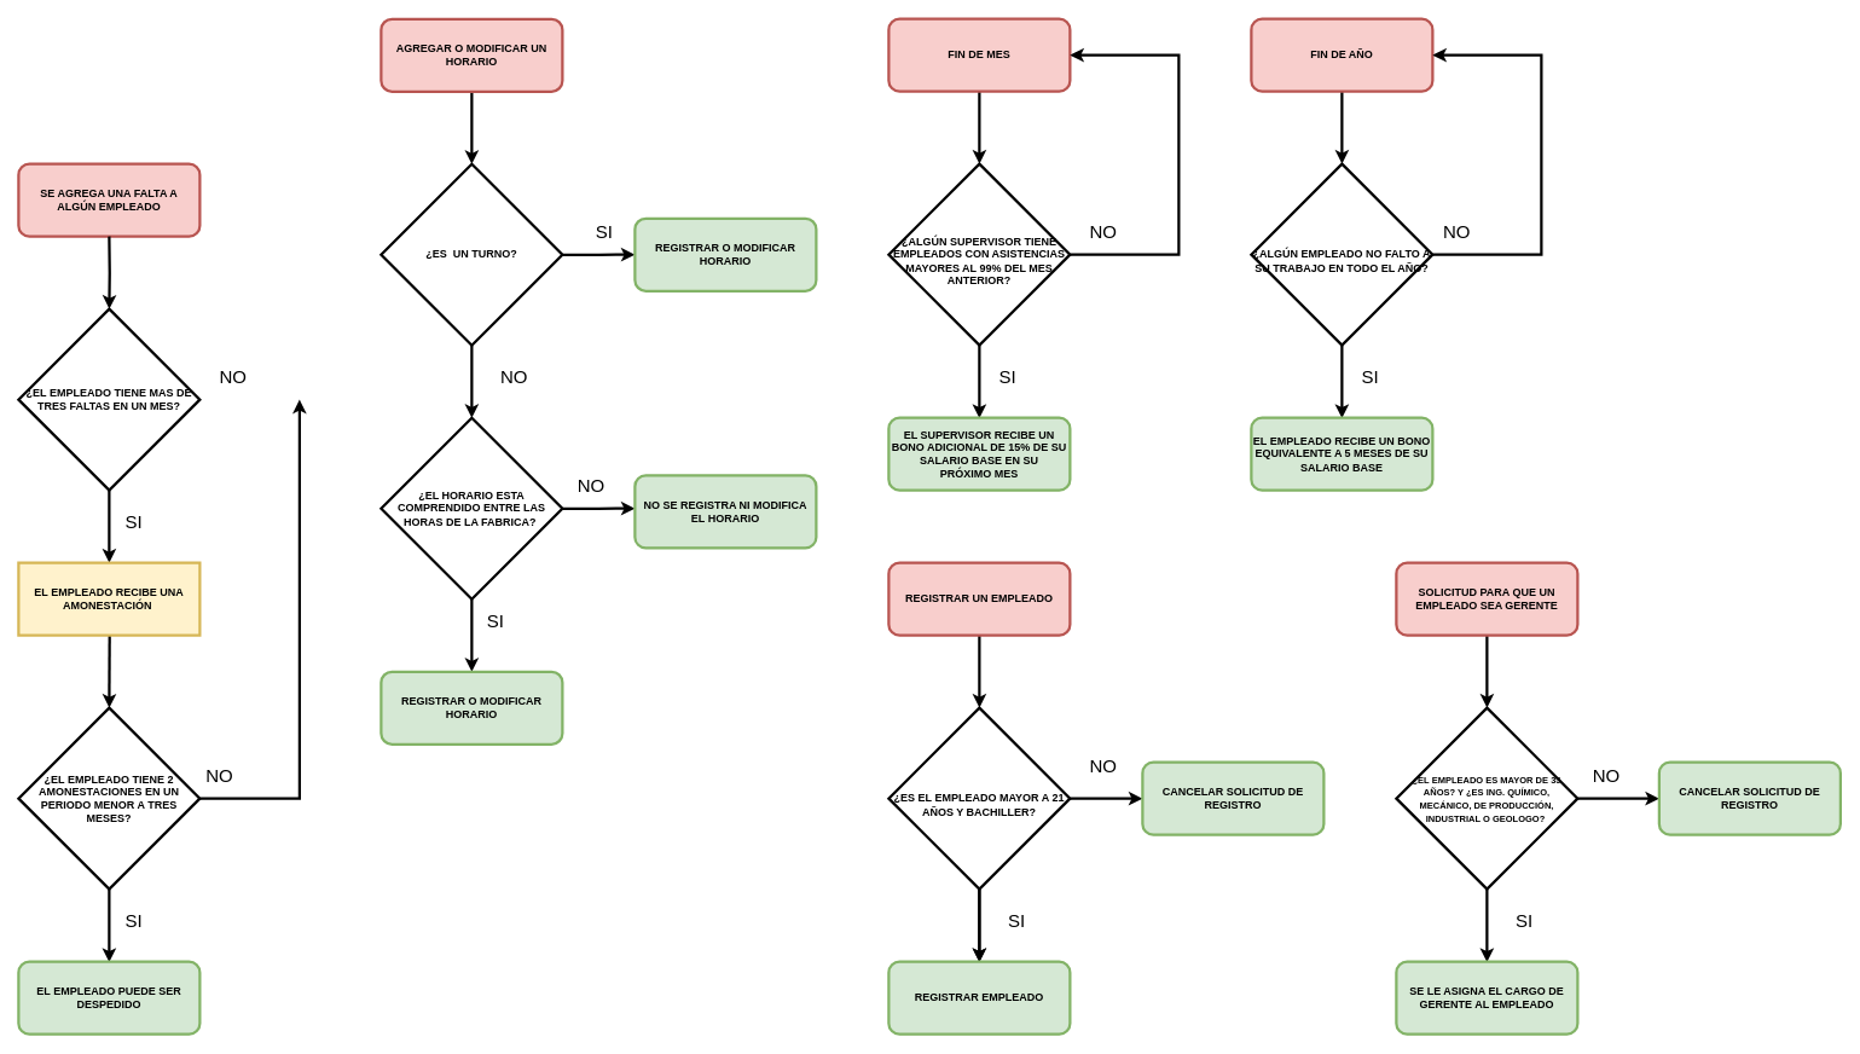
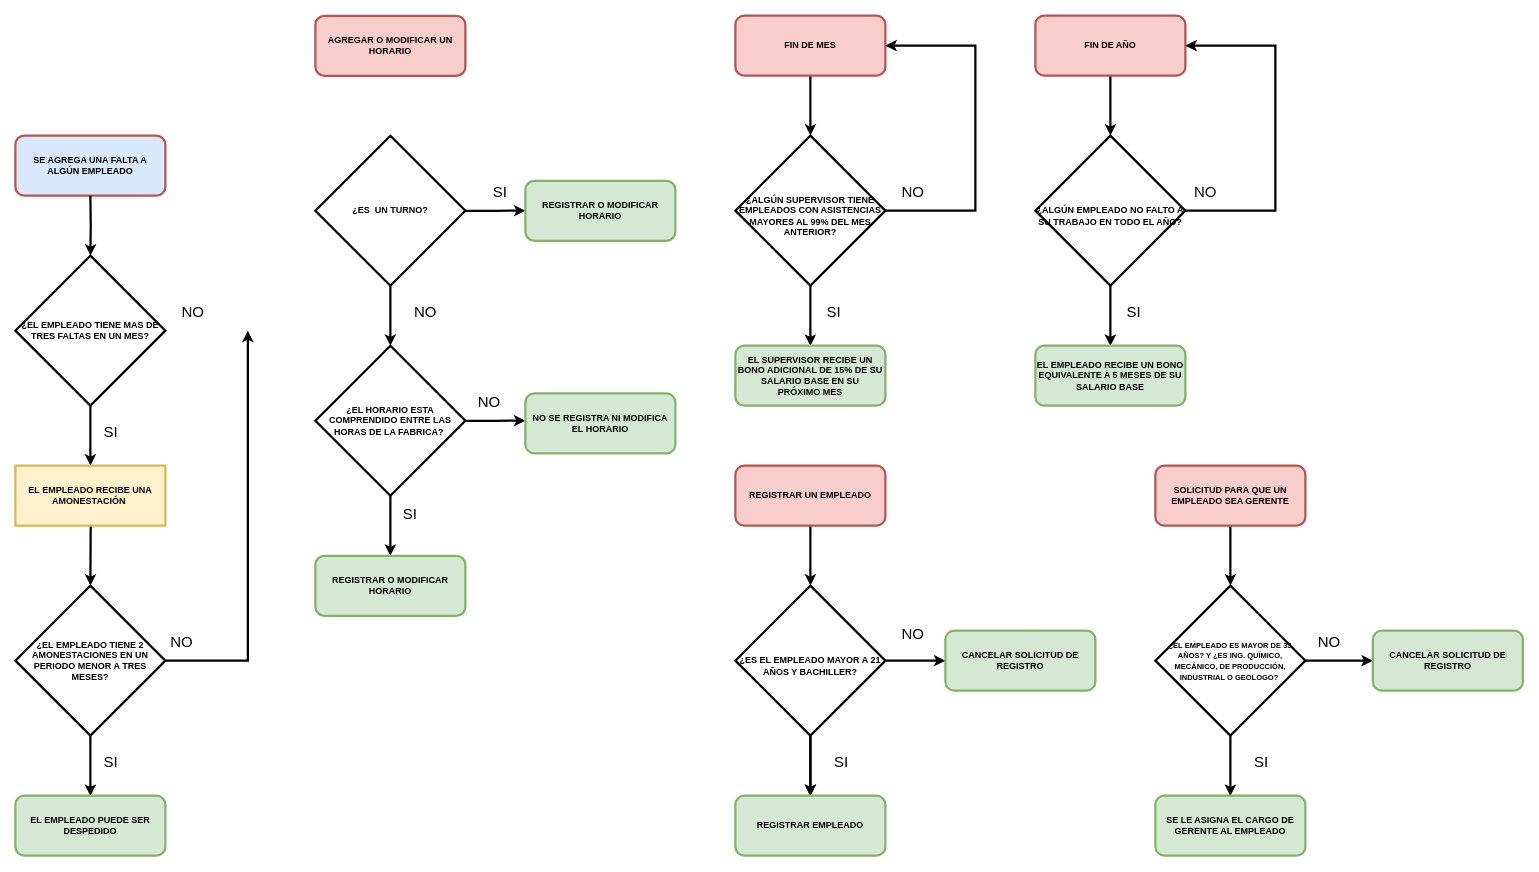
  <mxCell id="0" />
  <mxCell id="1" parent="0" />
- <mxCell id="2" value="&lt;b&gt;SE AGREGA UNA FALTA A ALGÚN&amp;nbsp;EMPLEADO&lt;/b&gt;" style="rounded=1;whiteSpace=wrap;html=1;fillColor=#f8cecc;strokeColor=#b85450;strokeWidth=3;" vertex="1" parent="1"><mxGeometry x="20" y="180" width="200" height="80" as="geometry" /></mxCell>
+ <mxCell id="2" value="&lt;b&gt;SE AGREGA UNA FALTA A ALGÚN&amp;nbsp;EMPLEADO&lt;/b&gt;" style="rounded=1;whiteSpace=wrap;html=1;fillColor=#dae8fc;strokeColor=#b85450;strokeWidth=3;" vertex="1" parent="1"><mxGeometry x="20" y="180" width="200" height="80" as="geometry" /></mxCell>
  <mxCell id="3" value="" style="edgeStyle=orthogonalEdgeStyle;rounded=0;orthogonalLoop=1;jettySize=auto;html=1;strokeWidth=3;" edge="1" parent="1" target="5"><mxGeometry relative="1" as="geometry"><mxPoint x="120" y="260" as="sourcePoint" /></mxGeometry></mxCell>
  <mxCell id="4" value="" style="edgeStyle=orthogonalEdgeStyle;rounded=0;orthogonalLoop=1;jettySize=auto;html=1;strokeWidth=3;" edge="1" parent="1" source="5"><mxGeometry relative="1" as="geometry"><mxPoint x="120" y="620" as="targetPoint" /></mxGeometry></mxCell>
  <mxCell id="5" value="&lt;b&gt;¿EL EMPLEADO TIENE MAS DE TRES FALTAS EN UN MES?&lt;/b&gt;" style="rhombus;whiteSpace=wrap;html=1;strokeWidth=3;" vertex="1" parent="1"><mxGeometry x="20" y="340" width="200" height="200" as="geometry" /></mxCell>
  <mxCell id="6" value="&lt;font style=&quot;font-size: 20px&quot;&gt;SI&lt;/font&gt;" style="text;html=1;resizable=0;points=[];autosize=1;align=left;verticalAlign=top;spacingTop=-4;strokeWidth=3;" vertex="1" parent="1"><mxGeometry x="136" y="560" width="30" height="20" as="geometry" /></mxCell>
  <mxCell id="7" value="" style="edgeStyle=elbowEdgeStyle;rounded=0;orthogonalLoop=1;jettySize=auto;html=1;strokeWidth=3;" edge="1" parent="1"><mxGeometry relative="1" as="geometry"><mxPoint x="120.429" y="700" as="sourcePoint" /><mxPoint x="120.429" y="780" as="targetPoint" /></mxGeometry></mxCell>
  <mxCell id="8" value="&lt;font style=&quot;font-size: 20px&quot;&gt;NO&lt;/font&gt;" style="text;html=1;resizable=0;points=[];autosize=1;align=left;verticalAlign=top;spacingTop=-4;strokeWidth=3;" vertex="1" parent="1"><mxGeometry x="240" y="400" width="50" height="20" as="geometry" /></mxCell>
  <mxCell id="9" value="" style="edgeStyle=elbowEdgeStyle;rounded=0;orthogonalLoop=1;jettySize=auto;html=1;strokeWidth=3;" edge="1" parent="1" source="11"><mxGeometry relative="1" as="geometry"><mxPoint x="330" y="440" as="targetPoint" /><Array as="points"><mxPoint x="330" y="640" /></Array></mxGeometry></mxCell>
  <mxCell id="10" value="" style="edgeStyle=elbowEdgeStyle;rounded=0;orthogonalLoop=1;jettySize=auto;html=1;strokeWidth=3;" edge="1" parent="1" source="11"><mxGeometry relative="1" as="geometry"><mxPoint x="120.429" y="1060.429" as="targetPoint" /></mxGeometry></mxCell>
  <mxCell id="11" value="&lt;b&gt;¿EL EMPLEADO TIENE 2 AMONESTACIONES EN UN PERIODO MENOR A TRES MESES?&lt;/b&gt;" style="rhombus;whiteSpace=wrap;html=1;strokeWidth=3;" vertex="1" parent="1"><mxGeometry x="20" y="780" width="200" height="200" as="geometry" /></mxCell>
  <mxCell id="12" value="&lt;font style=&quot;font-size: 20px&quot;&gt;SI&lt;/font&gt;" style="text;html=1;resizable=0;points=[];autosize=1;align=left;verticalAlign=top;spacingTop=-4;strokeWidth=3;" vertex="1" parent="1"><mxGeometry x="136" y="1000" width="30" height="20" as="geometry" /></mxCell>
  <mxCell id="13" value="&lt;font style=&quot;font-size: 20px&quot;&gt;NO&lt;/font&gt;" style="text;html=1;resizable=0;points=[];autosize=1;align=left;verticalAlign=top;spacingTop=-4;strokeWidth=3;" vertex="1" parent="1"><mxGeometry x="225" y="840" width="50" height="20" as="geometry" /></mxCell>
  <mxCell id="14" value="&lt;font style=&quot;font-size: 12px&quot;&gt;&lt;b&gt;EL EMPLEADO PUEDE SER DESPEDIDO&lt;/b&gt;&lt;/font&gt;" style="rounded=1;whiteSpace=wrap;html=1;fillColor=#d5e8d4;strokeColor=#82b366;strokeWidth=3;" vertex="1" parent="1"><mxGeometry x="20" y="1060" width="200" height="80" as="geometry" /></mxCell>
  <mxCell id="15" value="" style="edgeStyle=elbowEdgeStyle;rounded=0;orthogonalLoop=1;jettySize=auto;html=1;strokeWidth=3;" edge="1" parent="1" source="16" target="19"><mxGeometry relative="1" as="geometry" /></mxCell>
  <mxCell id="16" value="&lt;b&gt;FIN DE MES&lt;/b&gt;" style="rounded=1;whiteSpace=wrap;html=1;fillColor=#f8cecc;strokeColor=#b85450;strokeWidth=3;" vertex="1" parent="1"><mxGeometry x="980" y="20" width="200" height="80" as="geometry" /></mxCell>
  <mxCell id="17" value="" style="edgeStyle=elbowEdgeStyle;rounded=0;orthogonalLoop=1;jettySize=auto;html=1;strokeWidth=3;" edge="1" parent="1" source="19"><mxGeometry relative="1" as="geometry"><mxPoint x="1080.429" y="460.429" as="targetPoint" /></mxGeometry></mxCell>
  <mxCell id="18" value="" style="edgeStyle=elbowEdgeStyle;rounded=0;orthogonalLoop=1;jettySize=auto;html=1;entryX=1;entryY=0.5;entryDx=0;entryDy=0;strokeWidth=3;" edge="1" parent="1" source="19" target="16"><mxGeometry relative="1" as="geometry"><mxPoint x="1340" y="60" as="targetPoint" /><Array as="points"><mxPoint x="1300" y="170" /></Array></mxGeometry></mxCell>
  <mxCell id="19" value="&lt;b&gt;&lt;br&gt;¿ALGÚN&amp;nbsp;SUPERVISOR TIENE EMPLEADOS CON ASISTENCIAS MAYORES AL 99% DEL MES ANTERIOR?&lt;/b&gt;" style="rhombus;whiteSpace=wrap;html=1;strokeWidth=3;" vertex="1" parent="1"><mxGeometry x="980" y="180" width="200" height="200" as="geometry" /></mxCell>
  <mxCell id="20" value="&lt;font style=&quot;font-size: 20px&quot;&gt;NO&lt;/font&gt;" style="text;html=1;resizable=0;points=[];autosize=1;align=left;verticalAlign=top;spacingTop=-4;strokeWidth=3;" vertex="1" parent="1"><mxGeometry x="1200" y="240" width="50" height="20" as="geometry" /></mxCell>
  <mxCell id="21" value="&lt;font style=&quot;font-size: 20px&quot;&gt;SI&lt;/font&gt;" style="text;html=1;resizable=0;points=[];autosize=1;align=left;verticalAlign=top;spacingTop=-4;strokeWidth=3;" vertex="1" parent="1"><mxGeometry x="1100" y="400" width="30" height="20" as="geometry" /></mxCell>
  <mxCell id="22" value="&lt;b&gt;EL SUPERVISOR RECIBE UN BONO ADICIONAL DE 15% DE SU SALARIO BASE EN SU PRÓXIMO&amp;nbsp;MES&lt;/b&gt;" style="rounded=1;whiteSpace=wrap;html=1;fillColor=#d5e8d4;strokeColor=#82b366;strokeWidth=3;" vertex="1" parent="1"><mxGeometry x="980" y="460" width="200" height="80" as="geometry" /></mxCell>
  <mxCell id="23" value="" style="edgeStyle=elbowEdgeStyle;rounded=0;orthogonalLoop=1;jettySize=auto;html=1;strokeWidth=3;" edge="1" parent="1" source="24"><mxGeometry relative="1" as="geometry"><mxPoint x="1480.429" y="180" as="targetPoint" /></mxGeometry></mxCell>
  <mxCell id="24" value="&lt;b&gt;FIN DE AÑO&lt;/b&gt;" style="rounded=1;whiteSpace=wrap;html=1;fillColor=#f8cecc;strokeColor=#b85450;strokeWidth=3;" vertex="1" parent="1"><mxGeometry x="1380" y="20" width="200" height="80" as="geometry" /></mxCell>
  <mxCell id="25" value="" style="edgeStyle=elbowEdgeStyle;rounded=0;orthogonalLoop=1;jettySize=auto;html=1;strokeWidth=3;" edge="1" parent="1" source="27"><mxGeometry relative="1" as="geometry"><mxPoint x="1480.429" y="460.429" as="targetPoint" /></mxGeometry></mxCell>
  <mxCell id="26" value="" style="edgeStyle=elbowEdgeStyle;rounded=0;orthogonalLoop=1;jettySize=auto;html=1;entryX=1;entryY=0.5;entryDx=0;entryDy=0;strokeWidth=3;" edge="1" parent="1" source="27" target="24"><mxGeometry relative="1" as="geometry"><mxPoint x="1770" y="60" as="targetPoint" /><Array as="points"><mxPoint x="1700" y="160" /></Array></mxGeometry></mxCell>
  <mxCell id="27" value="&lt;b&gt;&lt;br&gt;¿ALGÚN&amp;nbsp;EMPLEADO NO FALTO A SU TRABAJO EN TODO EL AÑO?&lt;/b&gt;" style="rhombus;whiteSpace=wrap;html=1;strokeWidth=3;" vertex="1" parent="1"><mxGeometry x="1380" y="180" width="200" height="200" as="geometry" /></mxCell>
  <mxCell id="28" value="&lt;font style=&quot;font-size: 20px&quot;&gt;SI&lt;/font&gt;" style="text;html=1;resizable=0;points=[];autosize=1;align=left;verticalAlign=top;spacingTop=-4;strokeWidth=3;" vertex="1" parent="1"><mxGeometry x="1500" y="400" width="30" height="20" as="geometry" /></mxCell>
  <mxCell id="29" value="&lt;font style=&quot;font-size: 20px&quot;&gt;NO&lt;/font&gt;" style="text;html=1;resizable=0;points=[];autosize=1;align=left;verticalAlign=top;spacingTop=-4;strokeWidth=3;" vertex="1" parent="1"><mxGeometry x="1590" y="240" width="50" height="20" as="geometry" /></mxCell>
  <mxCell id="30" value="&lt;b&gt;EL EMPLEADO RECIBE UN BONO EQUIVALENTE A 5 MESES DE SU SALARIO BASE&lt;/b&gt;" style="rounded=1;whiteSpace=wrap;html=1;fillColor=#d5e8d4;strokeColor=#82b366;strokeWidth=3;" vertex="1" parent="1"><mxGeometry x="1380" y="460" width="200" height="80" as="geometry" /></mxCell>
  <mxCell id="31" value="" style="edgeStyle=elbowEdgeStyle;rounded=0;orthogonalLoop=1;jettySize=auto;html=1;strokeWidth=3;" edge="1" parent="1" source="32"><mxGeometry relative="1" as="geometry"><mxPoint x="1080.429" y="780" as="targetPoint" /></mxGeometry></mxCell>
  <mxCell id="32" value="&lt;b&gt;REGISTRAR UN EMPLEADO&lt;/b&gt;" style="rounded=1;whiteSpace=wrap;html=1;fillColor=#f8cecc;strokeColor=#b85450;strokeWidth=3;" vertex="1" parent="1"><mxGeometry x="980" y="620" width="200" height="80" as="geometry" /></mxCell>
  <mxCell id="33" value="" style="edgeStyle=elbowEdgeStyle;rounded=0;orthogonalLoop=1;jettySize=auto;html=1;strokeWidth=3;" edge="1" parent="1" source="36"><mxGeometry relative="1" as="geometry"><mxPoint x="1080.429" y="1060.429" as="targetPoint" /></mxGeometry></mxCell>
  <mxCell id="34" value="" style="edgeStyle=elbowEdgeStyle;rounded=0;orthogonalLoop=1;jettySize=auto;html=1;strokeWidth=3;" edge="1" parent="1" source="36"><mxGeometry relative="1" as="geometry"><mxPoint x="1080.429" y="1060.429" as="targetPoint" /></mxGeometry></mxCell>
  <mxCell id="35" value="" style="edgeStyle=elbowEdgeStyle;rounded=0;orthogonalLoop=1;jettySize=auto;html=1;strokeWidth=3;" edge="1" parent="1" source="36"><mxGeometry relative="1" as="geometry"><mxPoint x="1260" y="880" as="targetPoint" /></mxGeometry></mxCell>
  <mxCell id="36" value="&lt;b&gt;&lt;br&gt;¿ES EL EMPLEADO MAYOR A 21 AÑOS Y BACHILLER?&lt;/b&gt;" style="rhombus;whiteSpace=wrap;html=1;strokeWidth=3;" vertex="1" parent="1"><mxGeometry x="980" y="780" width="200" height="200" as="geometry" /></mxCell>
  <mxCell id="37" value="&lt;font style=&quot;font-size: 20px&quot;&gt;SI&lt;/font&gt;" style="text;html=1;resizable=0;points=[];autosize=1;align=left;verticalAlign=top;spacingTop=-4;strokeWidth=3;" vertex="1" parent="1"><mxGeometry x="1110" y="1000" width="30" height="20" as="geometry" /></mxCell>
  <mxCell id="38" value="&lt;font style=&quot;font-size: 20px&quot;&gt;NO&lt;/font&gt;" style="text;html=1;resizable=0;points=[];autosize=1;align=left;verticalAlign=top;spacingTop=-4;strokeWidth=3;" vertex="1" parent="1"><mxGeometry x="1200" y="830" width="50" height="20" as="geometry" /></mxCell>
  <mxCell id="39" value="&lt;b&gt;REGISTRAR EMPLEADO&lt;/b&gt;" style="rounded=1;whiteSpace=wrap;html=1;fillColor=#d5e8d4;strokeColor=#82b366;strokeWidth=3;" vertex="1" parent="1"><mxGeometry x="980" y="1060" width="200" height="80" as="geometry" /></mxCell>
  <mxCell id="40" value="&lt;b&gt;CANCELAR SOLICITUD DE REGISTRO&lt;/b&gt;" style="rounded=1;whiteSpace=wrap;html=1;fillColor=#d5e8d4;strokeColor=#82b366;strokeWidth=3;" vertex="1" parent="1"><mxGeometry x="1260" y="840" width="200" height="80" as="geometry" /></mxCell>
  <mxCell id="41" value="" style="edgeStyle=elbowEdgeStyle;rounded=0;orthogonalLoop=1;jettySize=auto;html=1;strokeWidth=3;" edge="1" parent="1" source="42"><mxGeometry relative="1" as="geometry"><mxPoint x="1640.429" y="780" as="targetPoint" /></mxGeometry></mxCell>
  <mxCell id="42" value="&lt;b&gt;SOLICITUD PARA QUE UN EMPLEADO SEA GERENTE&lt;/b&gt;" style="rounded=1;whiteSpace=wrap;html=1;fillColor=#f8cecc;strokeColor=#b85450;strokeWidth=3;" vertex="1" parent="1"><mxGeometry x="1540" y="620" width="200" height="80" as="geometry" /></mxCell>
  <mxCell id="43" value="" style="edgeStyle=elbowEdgeStyle;rounded=0;orthogonalLoop=1;jettySize=auto;html=1;strokeWidth=3;" edge="1" parent="1" source="45"><mxGeometry relative="1" as="geometry"><mxPoint x="1640.429" y="1060.429" as="targetPoint" /></mxGeometry></mxCell>
  <mxCell id="44" value="" style="edgeStyle=elbowEdgeStyle;rounded=0;orthogonalLoop=1;jettySize=auto;html=1;strokeWidth=3;" edge="1" parent="1" source="45"><mxGeometry relative="1" as="geometry"><mxPoint x="1830" y="880" as="targetPoint" /><Array as="points"><mxPoint x="1800" y="880" /></Array></mxGeometry></mxCell>
  <mxCell id="45" value="&lt;b&gt;&lt;font style=&quot;font-size: 10px&quot;&gt;¿EL EMPLEADO ES MAYOR DE 35 AÑOS? Y ¿ES ING. QUÍMICO, MECÁNICO, DE PRODUCCIÓN, INDUSTRIAL O GEOLOGO?&amp;nbsp;&lt;/font&gt;&lt;/b&gt;" style="rhombus;whiteSpace=wrap;html=1;strokeWidth=3;" vertex="1" parent="1"><mxGeometry x="1540" y="780" width="200" height="200" as="geometry" /></mxCell>
  <mxCell id="46" value="&lt;font style=&quot;font-size: 20px&quot;&gt;SI&lt;/font&gt;" style="text;html=1;resizable=0;points=[];autosize=1;align=left;verticalAlign=top;spacingTop=-4;strokeWidth=3;" vertex="1" parent="1"><mxGeometry x="1670" y="1000" width="30" height="20" as="geometry" /></mxCell>
  <mxCell id="47" value="&lt;font style=&quot;font-size: 20px&quot;&gt;NO&lt;/font&gt;" style="text;html=1;resizable=0;points=[];autosize=1;align=left;verticalAlign=top;spacingTop=-4;strokeWidth=3;" vertex="1" parent="1"><mxGeometry x="1755" y="840" width="50" height="20" as="geometry" /></mxCell>
  <mxCell id="48" value="&lt;b&gt;SE LE ASIGNA EL CARGO DE GERENTE AL EMPLEADO&lt;/b&gt;" style="rounded=1;whiteSpace=wrap;html=1;fillColor=#d5e8d4;strokeColor=#82b366;strokeWidth=3;" vertex="1" parent="1"><mxGeometry x="1540" y="1060" width="200" height="80" as="geometry" /></mxCell>
- <mxCell id="49" value="" style="edgeStyle=elbowEdgeStyle;rounded=0;orthogonalLoop=1;jettySize=auto;html=1;entryX=0.5;entryY=0;entryDx=0;entryDy=0;strokeWidth=3;" edge="1" parent="1" source="50" target="53"><mxGeometry relative="1" as="geometry"><mxPoint x="530.429" y="180.214" as="targetPoint" /><Array as="points"><mxPoint x="520" y="120.214" /></Array></mxGeometry></mxCell>
  <mxCell id="50" value="&lt;b&gt;AGREGAR O MODIFICAR UN HORARIO&lt;/b&gt;" style="rounded=1;whiteSpace=wrap;html=1;fillColor=#f8cecc;strokeColor=#b85450;strokeWidth=3;" vertex="1" parent="1"><mxGeometry x="420" y="20.214" width="200" height="80" as="geometry" /></mxCell>
  <mxCell id="51" value="" style="edgeStyle=elbowEdgeStyle;rounded=0;orthogonalLoop=1;jettySize=auto;html=1;strokeWidth=3;" edge="1" parent="1" source="53" target="56"><mxGeometry relative="1" as="geometry" /></mxCell>
  <mxCell id="52" value="" style="edgeStyle=elbowEdgeStyle;rounded=0;orthogonalLoop=1;jettySize=auto;html=1;strokeWidth=3;" edge="1" parent="1" source="53"><mxGeometry relative="1" as="geometry"><mxPoint x="700" y="280" as="targetPoint" /></mxGeometry></mxCell>
  <mxCell id="53" value="&lt;b&gt;¿ES&amp;nbsp; UN TURNO?&lt;/b&gt;" style="rhombus;whiteSpace=wrap;html=1;strokeWidth=3;" vertex="1" parent="1"><mxGeometry x="420" y="180.214" width="200" height="200" as="geometry" /></mxCell>
  <mxCell id="54" value="" style="edgeStyle=elbowEdgeStyle;rounded=0;orthogonalLoop=1;jettySize=auto;html=1;strokeWidth=3;" edge="1" parent="1" source="56"><mxGeometry relative="1" as="geometry"><mxPoint x="520" y="740.214" as="targetPoint" /><Array as="points"><mxPoint x="520" y="720.214" /><mxPoint x="510" y="710.214" /><mxPoint x="530" y="710.214" /><mxPoint x="520" y="680.214" /></Array></mxGeometry></mxCell>
  <mxCell id="55" value="" style="edgeStyle=elbowEdgeStyle;rounded=0;orthogonalLoop=1;jettySize=auto;html=1;strokeWidth=3;" edge="1" parent="1" source="56"><mxGeometry relative="1" as="geometry"><mxPoint x="700" y="560" as="targetPoint" /></mxGeometry></mxCell>
  <mxCell id="56" value="&lt;b&gt;¿EL HORARIO ESTA COMPRENDIDO ENTRE LAS HORAS DE LA FABRICA?&amp;nbsp;&lt;/b&gt;" style="rhombus;whiteSpace=wrap;html=1;strokeWidth=3;" vertex="1" parent="1"><mxGeometry x="420" y="460.214" width="200" height="200" as="geometry" /></mxCell>
  <mxCell id="57" value="&lt;font style=&quot;font-size: 20px&quot;&gt;SI&lt;/font&gt;" style="text;html=1;resizable=0;points=[];autosize=1;align=left;verticalAlign=top;spacingTop=-4;strokeWidth=3;" vertex="1" parent="1"><mxGeometry x="655" y="240.214" width="30" height="20" as="geometry" /></mxCell>
  <mxCell id="58" value="&lt;b&gt;REGISTRAR O MODIFICAR HORARIO&lt;/b&gt;" style="rounded=1;whiteSpace=wrap;html=1;fillColor=#d5e8d4;strokeColor=#82b366;strokeWidth=3;" vertex="1" parent="1"><mxGeometry x="700" y="240.214" width="200" height="80" as="geometry" /></mxCell>
  <mxCell id="59" value="&lt;font style=&quot;font-size: 20px&quot;&gt;NO&lt;/font&gt;" style="text;html=1;resizable=0;points=[];autosize=1;align=left;verticalAlign=top;spacingTop=-4;strokeWidth=3;" vertex="1" parent="1"><mxGeometry x="550" y="400.214" width="50" height="20" as="geometry" /></mxCell>
  <mxCell id="60" value="&lt;b&gt;REGISTRAR O MODIFICAR HORARIO&lt;/b&gt;" style="rounded=1;whiteSpace=wrap;html=1;fillColor=#d5e8d4;strokeColor=#82b366;strokeWidth=3;" vertex="1" parent="1"><mxGeometry x="420" y="740.214" width="200" height="80" as="geometry" /></mxCell>
  <mxCell id="61" value="&lt;font style=&quot;font-size: 20px&quot;&gt;NO&lt;/font&gt;" style="text;html=1;resizable=0;points=[];autosize=1;align=left;verticalAlign=top;spacingTop=-4;strokeWidth=3;" vertex="1" parent="1"><mxGeometry x="635" y="520.214" width="50" height="20" as="geometry" /></mxCell>
  <mxCell id="62" value="&lt;font style=&quot;font-size: 20px&quot;&gt;SI&lt;/font&gt;" style="text;html=1;resizable=0;points=[];autosize=1;align=left;verticalAlign=top;spacingTop=-4;strokeWidth=3;" vertex="1" parent="1"><mxGeometry x="535" y="670.214" width="30" height="20" as="geometry" /></mxCell>
  <mxCell id="63" value="&lt;b&gt;NO SE REGISTRA NI MODIFICA EL HORARIO&lt;/b&gt;" style="rounded=1;whiteSpace=wrap;html=1;fillColor=#d5e8d4;strokeColor=#82b366;strokeWidth=3;" vertex="1" parent="1"><mxGeometry x="700" y="523.714" width="200" height="80" as="geometry" /></mxCell>
  <mxCell id="64" value="&lt;b&gt;EL EMPLEADO RECIBE UNA AMONESTACIÓN&amp;nbsp;&lt;/b&gt;" style="rounded=0;whiteSpace=wrap;html=1;strokeWidth=3;fillColor=#fff2cc;strokeColor=#d6b656;" vertex="1" parent="1"><mxGeometry x="20" y="620" width="200" height="80" as="geometry" /></mxCell>
  <mxCell id="65" value="&lt;b&gt;CANCELAR SOLICITUD DE REGISTRO&lt;/b&gt;" style="rounded=1;whiteSpace=wrap;html=1;fillColor=#d5e8d4;strokeColor=#82b366;strokeWidth=3;" vertex="1" parent="1"><mxGeometry x="1830" y="840" width="200" height="80" as="geometry" /></mxCell>
